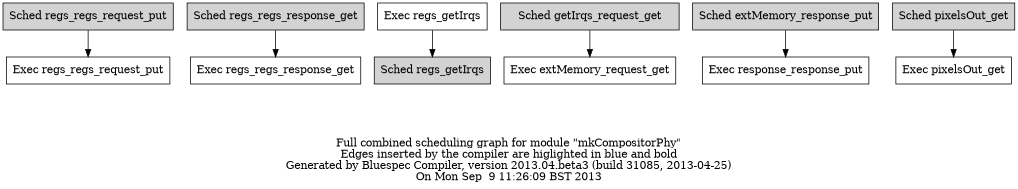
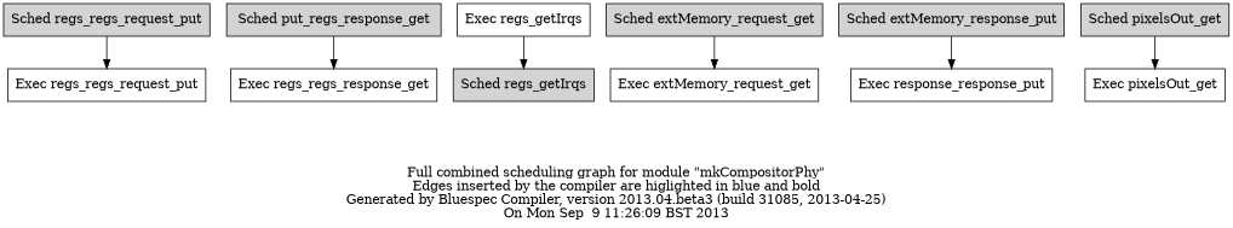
  strict digraph {
    label="Full combined scheduling graph for module \"mkCompositorPhy\"\nEdges inserted by the compiler are higlighted in blue and bold\nGenerated by Bluespec Compiler, version 2013.04.beta3 (build 31085, 2013-04-25)\nOn Mon Sep  9 11:26:09 BST 2013"
    node [shape=box]
    "Sched regs_regs_request_put" [style=filled]
    "Exec regs_regs_request_put"
-   "Sched regs_regs_response_get" [style=filled]
+   "Sched regs_regs_response_get" [style=filled label="Sched put_regs_response_get"]
    "Exec regs_regs_response_get"
    "Sched regs_getIrqs" [style=filled]
    "Exec regs_getIrqs"
-   "Sched extMemory_request_get" [style=filled label="Sched getIrqs_request_get"]
+   "Sched extMemory_request_get" [style=filled]
    "Exec extMemory_request_get"
    "Sched extMemory_response_put" [style=filled]
    n10 [label="Exec response_response_put"]
    "Sched pixelsOut_get" [style=filled]
    "Exec pixelsOut_get"
    "Sched regs_regs_request_put" -> "Exec regs_regs_request_put"
    "Sched regs_regs_response_get" -> "Exec regs_regs_response_get"
    "Exec regs_getIrqs" -> "Sched regs_getIrqs"
    "Sched extMemory_request_get" -> "Exec extMemory_request_get"
    "Sched extMemory_response_put" -> n10
    "Sched pixelsOut_get" -> "Exec pixelsOut_get"
  }
